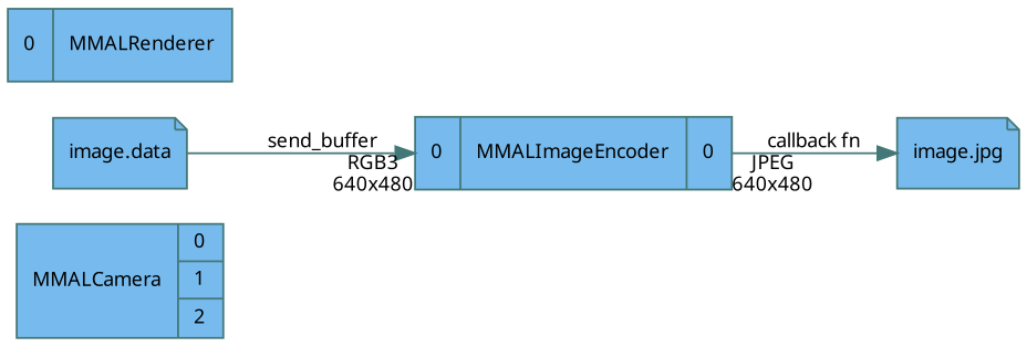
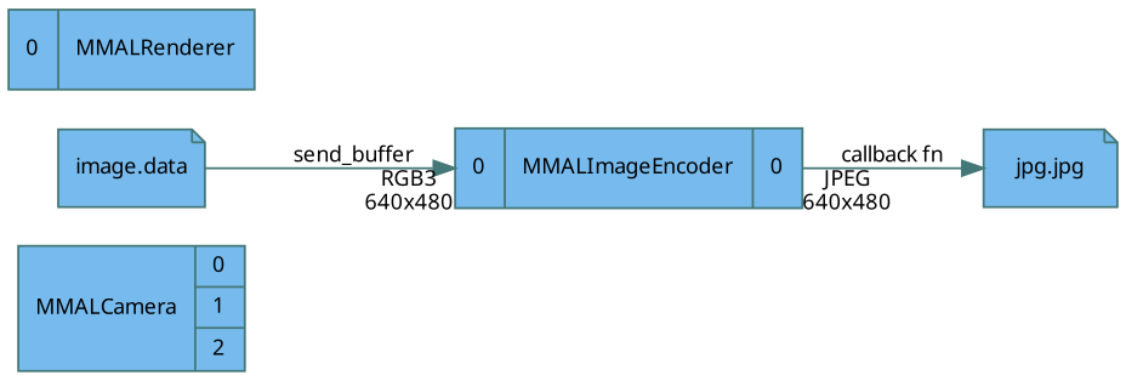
  digraph {
    rankdir=LR
    node [color="#447777" fillcolor="#77bbee" fontname=Sans fontsize=10 shape=record style=filled]
    edge [color="#447777" fontname=Sans fontsize=10]
    n1 [label="{MMALCamera|{<preview>0|<video>1|<still>2}}"]
    n2 [label="{<input>0|MMALImageEncoder|<output>0}"]
-   n3 [label="image.jpg" shape=note]
+   n3 [label="jpg.jpg" shape=note]
    n4 [label="{<input>0|MMALRenderer}"]
    n5 [label="image.data" shape=note]
    n2 -> n3 [label="callback fn" taillabel="JPEG\n640x480" tailport=output]
    n5 -> n2 [headlabel="RGB3\n640x480" headport=input label=send_buffer]
  }
